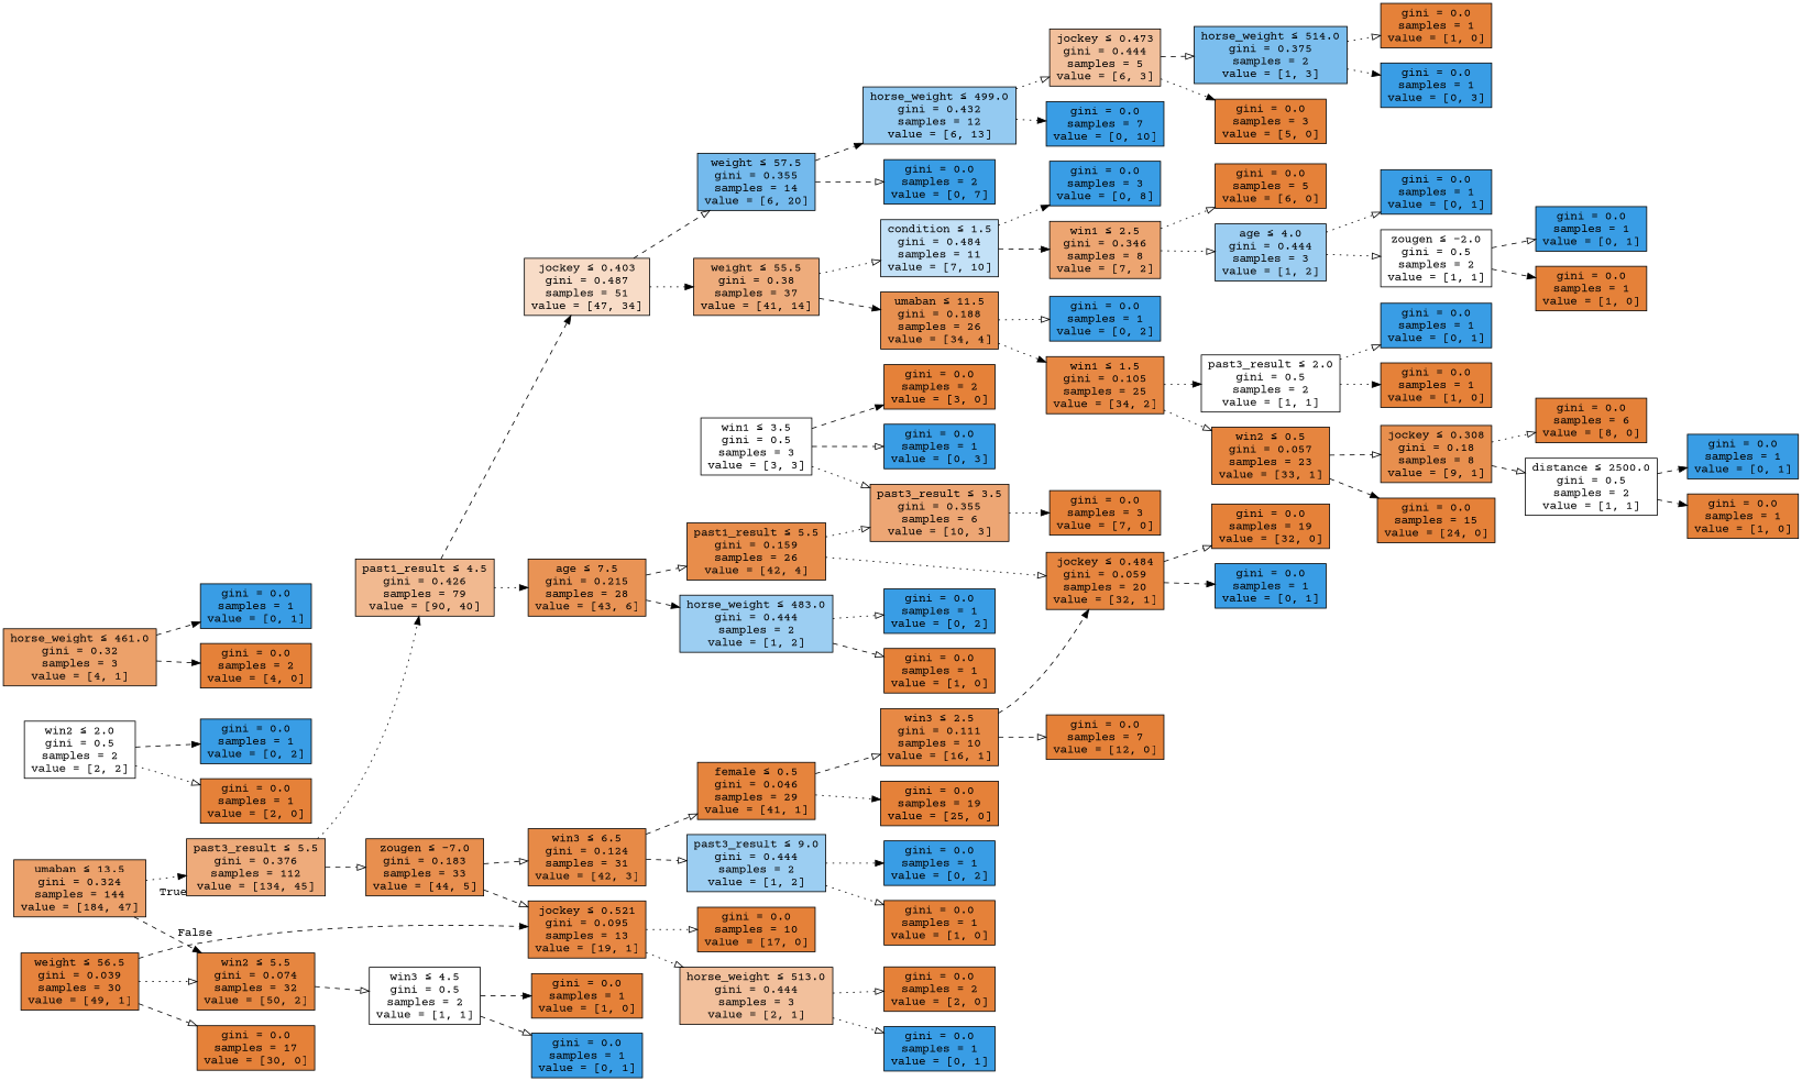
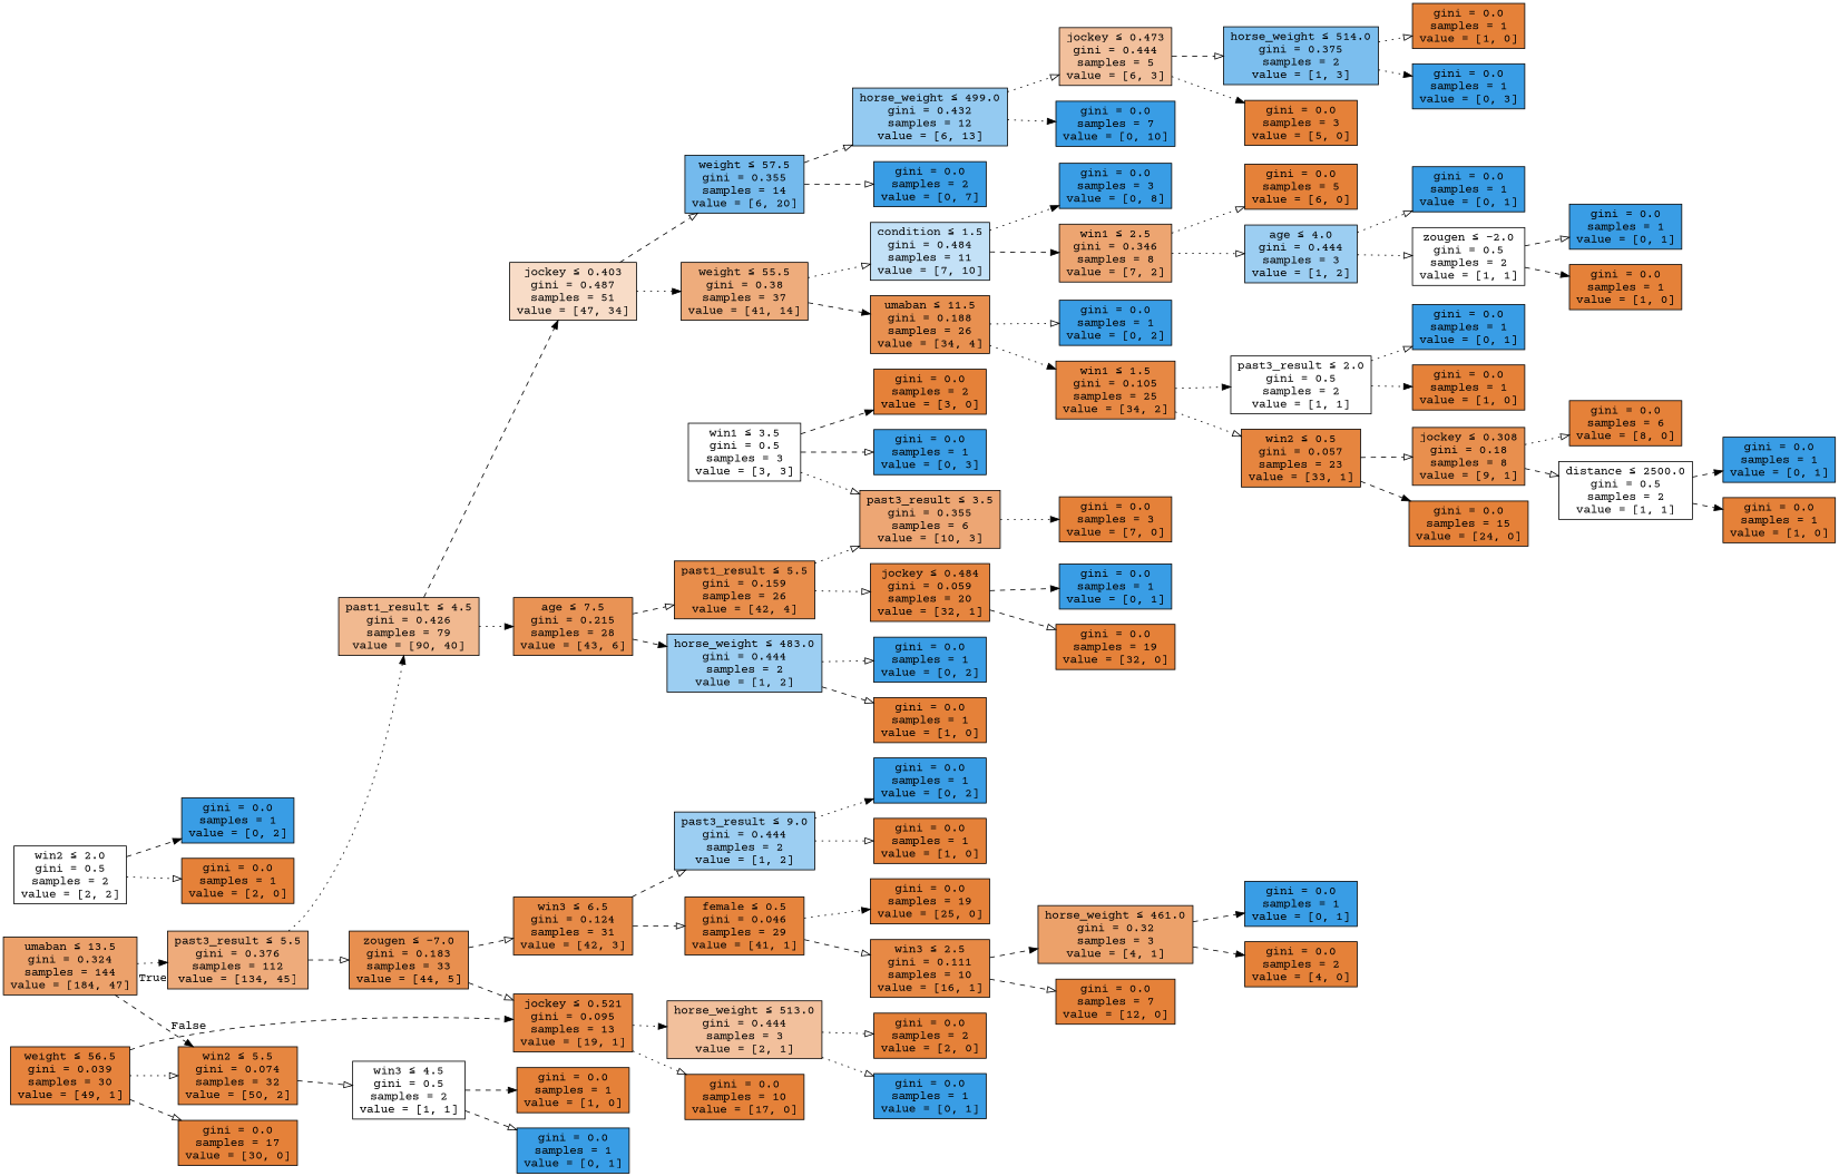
  digraph {
    fontname="Courier Prime"
    rankdir=LR
    node [color=black fillcolor="#e58139ff" fontname="Courier Prime" shape=box style=filled]
    edge [arrowhead=onormal fontname="Courier Prime" style=dashed]
    n1 [fillcolor="#e58139be" label=<umaban &le; 13.5<br/>gini = 0.324<br/>samples = 144<br/>value = [184, 47]>]
    n2 [fillcolor="#e58139a9" label=<past3_result &le; 5.5<br/>gini = 0.376<br/>samples = 112<br/>value = [134, 45]>]
    n3 [fillcolor="#e58139f5" label=<win2 &le; 5.5<br/>gini = 0.074<br/>samples = 32<br/>value = [50, 2]>]
    n4 [fillcolor="#e581398e" label=<past1_result &le; 4.5<br/>gini = 0.426<br/>samples = 79<br/>value = [90, 40]>]
    n5 [fillcolor="#e58139e2" label=<zougen &le; -7.0<br/>gini = 0.183<br/>samples = 33<br/>value = [44, 5]>]
    n6 [fillcolor="#e5813900" label=<win3 &le; 4.5<br/>gini = 0.5<br/>samples = 2<br/>value = [1, 1]>]
    n7 [fillcolor="#e5813947" label=<jockey &le; 0.403<br/>gini = 0.487<br/>samples = 51<br/>value = [47, 34]>]
    n8 [fillcolor="#e58139db" label=<age &le; 7.5<br/>gini = 0.215<br/>samples = 28<br/>value = [43, 6]>]
    n9 [fillcolor="#e58139ed" label=<win3 &le; 6.5<br/>gini = 0.124<br/>samples = 31<br/>value = [42, 3]>]
    n10 [fillcolor="#e58139f2" label=<jockey &le; 0.521<br/>gini = 0.095<br/>samples = 13<br/>value = [19, 1]>]
    n11 [fillcolor="#e58139a8" label=<weight &le; 55.5<br/>gini = 0.38<br/>samples = 37<br/>value = [41, 14]>]
    n12 [fillcolor="#399de5b3" label=<weight &le; 57.5<br/>gini = 0.355<br/>samples = 14<br/>value = [6, 20]>]
    n13 [fillcolor="#e58139e7" label=<past1_result &le; 5.5<br/>gini = 0.159<br/>samples = 26<br/>value = [42, 4]>]
    n14 [fillcolor="#399de57f" label=<horse_weight &le; 483.0<br/>gini = 0.444<br/>samples = 2<br/>value = [1, 2]>]
    n15 [fillcolor="#399de54d" label=<condition &le; 1.5<br/>gini = 0.484<br/>samples = 11<br/>value = [7, 10]>]
    n16 [fillcolor="#e58139e1" label=<umaban &le; 11.5<br/>gini = 0.188<br/>samples = 26<br/>value = [34, 4]>]
    n17 [fillcolor="#399de589" label=<horse_weight &le; 499.0<br/>gini = 0.432<br/>samples = 12<br/>value = [6, 13]>]
    n18 [fillcolor="#399de5ff" label=<gini = 0.0<br/>samples = 2<br/>value = [0, 7]>]
    n19 [fillcolor="#e58139b6" label=<win1 &le; 2.5<br/>gini = 0.346<br/>samples = 8<br/>value = [7, 2]>]
    n20 [fillcolor="#399de5ff" label=<gini = 0.0<br/>samples = 3<br/>value = [0, 8]>]
    n21 [fillcolor="#e58139f0" label=<win1 &le; 1.5<br/>gini = 0.105<br/>samples = 25<br/>value = [34, 2]>]
    n22 [fillcolor="#399de5ff" label=<gini = 0.0<br/>samples = 1<br/>value = [0, 2]>]
    n23 [label=<gini = 0.0<br/>samples = 5<br/>value = [6, 0]>]
    n24 [fillcolor="#399de57f" label=<age &le; 4.0<br/>gini = 0.444<br/>samples = 3<br/>value = [1, 2]>]
    n25 [fillcolor="#399de5ff" label=<gini = 0.0<br/>samples = 1<br/>value = [0, 1]>]
    n26 [fillcolor="#e5813900" label=<zougen &le; -2.0<br/>gini = 0.5<br/>samples = 2<br/>value = [1, 1]>]
    n27 [fillcolor="#399de5ff" label=<gini = 0.0<br/>samples = 1<br/>value = [0, 1]>]
    n28 [label=<gini = 0.0<br/>samples = 1<br/>value = [1, 0]>]
    n29 [fillcolor="#e5813900" label=<past3_result &le; 2.0<br/>gini = 0.5<br/>samples = 2<br/>value = [1, 1]>]
    n30 [fillcolor="#e58139f7" label=<win2 &le; 0.5<br/>gini = 0.057<br/>samples = 23<br/>value = [33, 1]>]
    n31 [fillcolor="#399de5ff" label=<gini = 0.0<br/>samples = 1<br/>value = [0, 1]>]
    n32 [label=<gini = 0.0<br/>samples = 1<br/>value = [1, 0]>]
    n33 [fillcolor="#e58139e3" label=<jockey &le; 0.308<br/>gini = 0.18<br/>samples = 8<br/>value = [9, 1]>]
    n34 [label=<gini = 0.0<br/>samples = 15<br/>value = [24, 0]>]
    n35 [label=<gini = 0.0<br/>samples = 6<br/>value = [8, 0]>]
    n36 [fillcolor="#e5813900" label=<distance &le; 2500.0<br/>gini = 0.5<br/>samples = 2<br/>value = [1, 1]>]
    n37 [fillcolor="#399de5ff" label=<gini = 0.0<br/>samples = 1<br/>value = [0, 1]>]
    n38 [label=<gini = 0.0<br/>samples = 1<br/>value = [1, 0]>]
    n39 [fillcolor="#399de5ff" label=<gini = 0.0<br/>samples = 7<br/>value = [0, 10]>]
    n40 [fillcolor="#e581397f" label=<jockey &le; 0.473<br/>gini = 0.444<br/>samples = 5<br/>value = [6, 3]>]
    n41 [fillcolor="#399de5aa" label=<horse_weight &le; 514.0<br/>gini = 0.375<br/>samples = 2<br/>value = [1, 3]>]
    n42 [label=<gini = 0.0<br/>samples = 3<br/>value = [5, 0]>]
    n43 [label=<gini = 0.0<br/>samples = 1<br/>value = [1, 0]>]
    n44 [fillcolor="#399de5ff" label=<gini = 0.0<br/>samples = 1<br/>value = [0, 3]>]
    n45 [fillcolor="#e58139b3" label=<past3_result &le; 3.5<br/>gini = 0.355<br/>samples = 6<br/>value = [10, 3]>]
    n46 [fillcolor="#e58139f7" label=<jockey &le; 0.484<br/>gini = 0.059<br/>samples = 20<br/>value = [32, 1]>]
    n47 [label=<gini = 0.0<br/>samples = 1<br/>value = [1, 0]>]
    n48 [fillcolor="#399de5ff" label=<gini = 0.0<br/>samples = 1<br/>value = [0, 2]>]
    n49 [label=<gini = 0.0<br/>samples = 3<br/>value = [7, 0]>]
    n50 [label=<gini = 0.0<br/>samples = 19<br/>value = [32, 0]>]
    n51 [fillcolor="#399de5ff" label=<gini = 0.0<br/>samples = 1<br/>value = [0, 1]>]
    n52 [fillcolor="#e5813900" label=<win1 &le; 3.5<br/>gini = 0.5<br/>samples = 3<br/>value = [3, 3]>]
    n53 [label=<gini = 0.0<br/>samples = 2<br/>value = [3, 0]>]
    n54 [fillcolor="#399de5ff" label=<gini = 0.0<br/>samples = 1<br/>value = [0, 3]>]
    n55 [fillcolor="#e5813900" label=<win2 &le; 2.0<br/>gini = 0.5<br/>samples = 2<br/>value = [2, 2]>]
    n56 [fillcolor="#399de5ff" label=<gini = 0.0<br/>samples = 1<br/>value = [0, 2]>]
    n57 [label=<gini = 0.0<br/>samples = 1<br/>value = [2, 0]>]
    n58 [fillcolor="#e58139f9" label=<female &le; 0.5<br/>gini = 0.046<br/>samples = 29<br/>value = [41, 1]>]
    n59 [fillcolor="#399de57f" label=<past3_result &le; 9.0<br/>gini = 0.444<br/>samples = 2<br/>value = [1, 2]>]
    n60 [label=<gini = 0.0<br/>samples = 19<br/>value = [25, 0]>]
    n61 [fillcolor="#e58139ef" label=<win3 &le; 2.5<br/>gini = 0.111<br/>samples = 10<br/>value = [16, 1]>]
    n62 [fillcolor="#399de5ff" label=<gini = 0.0<br/>samples = 1<br/>value = [0, 2]>]
    n63 [label=<gini = 0.0<br/>samples = 1<br/>value = [1, 0]>]
    n64 [label=<gini = 0.0<br/>samples = 7<br/>value = [12, 0]>]
    n65 [fillcolor="#e58139bf" label=<horse_weight &le; 461.0<br/>gini = 0.32<br/>samples = 3<br/>value = [4, 1]>]
    n66 [fillcolor="#399de5ff" label=<gini = 0.0<br/>samples = 1<br/>value = [0, 1]>]
    n67 [label=<gini = 0.0<br/>samples = 2<br/>value = [4, 0]>]
    n68 [fillcolor="#e58139fa" label=<weight &le; 56.5<br/>gini = 0.039<br/>samples = 30<br/>value = [49, 1]>]
    n69 [label=<gini = 0.0<br/>samples = 17<br/>value = [30, 0]>]
    n70 [label=<gini = 0.0<br/>samples = 1<br/>value = [1, 0]>]
    n71 [fillcolor="#399de5ff" label=<gini = 0.0<br/>samples = 1<br/>value = [0, 1]>]
    n72 [label=<gini = 0.0<br/>samples = 10<br/>value = [17, 0]>]
    n73 [fillcolor="#e581397f" label=<horse_weight &le; 513.0<br/>gini = 0.444<br/>samples = 3<br/>value = [2, 1]>]
    n74 [label=<gini = 0.0<br/>samples = 2<br/>value = [2, 0]>]
    n75 [fillcolor="#399de5ff" label=<gini = 0.0<br/>samples = 1<br/>value = [0, 1]>]
    n1 -> n2 [arrowhead=normal headlabel=True labelangle=45 labeldistance=2.5 style=dotted]
    n1 -> n3 [arrowhead=normal headlabel=False labelangle=-45 labeldistance=2.5]
    n2 -> n4 [arrowhead=normal style=dotted]
    n2 -> n5
    n3 -> n6
    n4 -> n7 [arrowhead=normal]
    n4 -> n8 [arrowhead=normal style=dotted]
    n5 -> n9
    n5 -> n10
    n6 -> n70 [arrowhead=normal]
    n6 -> n71
    n7 -> n11 [arrowhead=normal style=dotted]
    n7 -> n12
    n8 -> n13
    n8 -> n14 [arrowhead=normal]
    n9 -> n58
    n9 -> n59
    n10 -> n72 [style=dotted]
-   n10 -> n73 [style=dotted]
+   n10 -> n73 [arrowhead=normal style=dotted]
    n11 -> n15 [style=dotted]
    n11 -> n16 [arrowhead=normal]
-   n12 -> n17 [arrowhead=normal]
+   n12 -> n17
    n12 -> n18
    n13 -> n45 [style=dotted]
    n13 -> n46 [style=dotted]
    n14 -> n47
    n14 -> n48 [style=dotted]
    n15 -> n19 [arrowhead=normal]
    n15 -> n20 [arrowhead=normal style=dotted]
    n16 -> n21 [arrowhead=normal style=dotted]
    n16 -> n22 [style=dotted]
    n17 -> n39 [arrowhead=normal style=dotted]
    n17 -> n40 [style=dotted]
    n19 -> n23 [style=dotted]
    n19 -> n24 [style=dotted]
    n21 -> n29 [arrowhead=normal style=dotted]
    n21 -> n30 [style=dotted]
    n24 -> n25 [style=dotted]
    n24 -> n26 [style=dotted]
    n26 -> n27
    n26 -> n28 [arrowhead=normal]
    n29 -> n31 [style=dotted]
    n29 -> n32 [arrowhead=normal style=dotted]
    n30 -> n33
    n30 -> n34 [arrowhead=normal]
    n33 -> n35 [style=dotted]
    n33 -> n36
    n36 -> n37 [arrowhead=normal]
    n36 -> n38 [arrowhead=normal]
    n40 -> n41
    n40 -> n42 [arrowhead=normal style=dotted]
    n41 -> n43 [style=dotted]
    n41 -> n44 [arrowhead=normal style=dotted]
    n45 -> n49 [arrowhead=normal style=dotted]
    n46 -> n50
    n46 -> n51 [arrowhead=normal]
    n52 -> n45 [style=dotted]
    n52 -> n53 [arrowhead=normal]
    n52 -> n54
    n55 -> n56 [arrowhead=normal]
    n55 -> n57 [style=dotted]
    n58 -> n60 [arrowhead=normal style=dotted]
    n58 -> n61
    n59 -> n62 [arrowhead=normal style=dotted]
    n59 -> n63 [style=dotted]
    n61 -> n64
-   n61 -> n46 [arrowhead=normal]
+   n61 -> n65 [arrowhead=normal]
    n65 -> n66 [arrowhead=normal]
    n65 -> n67 [arrowhead=normal]
    n68 -> n3 [style=dotted]
    n68 -> n10 [arrowhead=normal]
    n68 -> n69
    n73 -> n74 [style=dotted]
    n73 -> n75 [style=dotted]
  }
